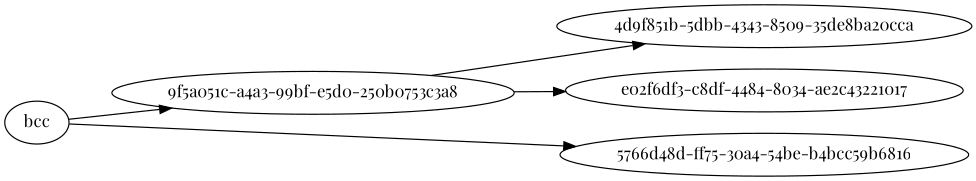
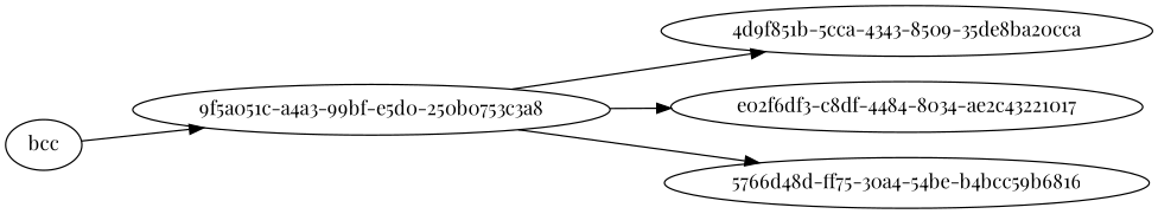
  digraph {
    fontname="Playfair Display"
    rankdir=LR
    node [fontname="Playfair Display"]
    edge [fontname="Playfair Display"]
    n1 [label=bcc]
    n2 [label="9f5a051c-a4a3-99bf-e5d0-250b0753c3a8"]
-   n3 [label="4d9f851b-5dbb-4343-8509-35de8ba20cca"]
+   n3 [label="4d9f851b-5cca-4343-8509-35de8ba20cca"]
    n4 [label="e02f6df3-c8df-4484-8034-ae2c43221017"]
    n5 [label="5766d48d-ff75-30a4-54be-b4bcc59b6816"]
    n1 -> n2
    n2 -> n3
    n2 -> n4
-   n1 -> n5
+   n2 -> n5
  }
